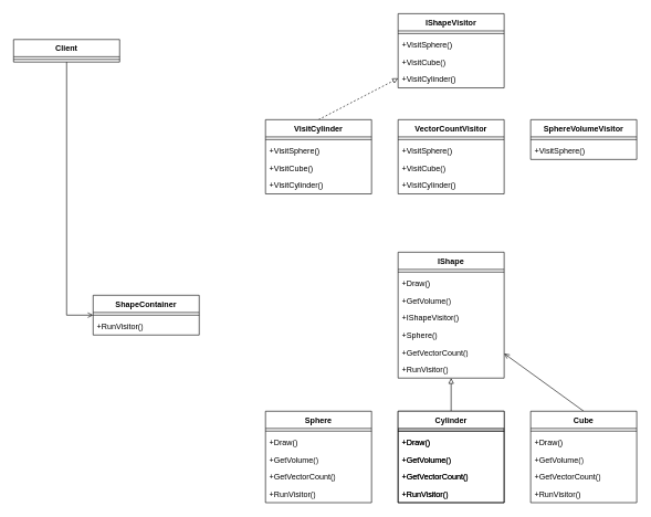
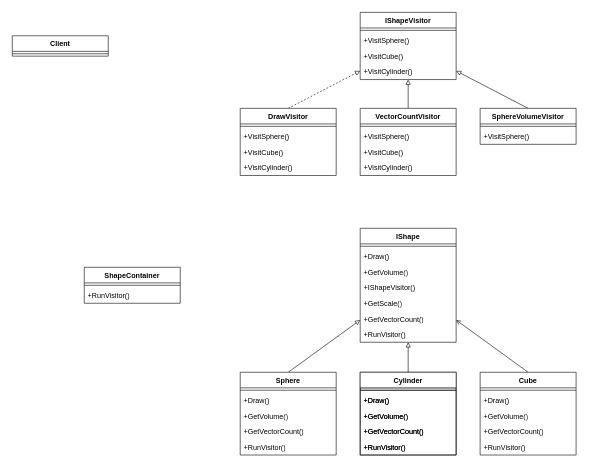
  <mxCell id="0" />
  <mxCell id="1" parent="0" />
  <mxCell id="2" value="IShapeVisitor" style="swimlane;fontStyle=1;align=center;verticalAlign=top;childLayout=stackLayout;horizontal=1;startSize=26;horizontalStack=0;resizeParent=1;resizeParentMax=0;resizeLast=0;collapsible=1;marginBottom=0;whiteSpace=wrap;html=1;" vertex="1" parent="1"><mxGeometry x="600" y="20" width="160" height="112" as="geometry" /></mxCell>
  <mxCell id="3" value="" style="line;strokeWidth=1;fillColor=none;align=left;verticalAlign=middle;spacingTop=-1;spacingLeft=3;spacingRight=3;rotatable=0;labelPosition=right;points=[];portConstraint=eastwest;strokeColor=inherit;" vertex="1" parent="2"><mxGeometry y="26" width="160" height="8" as="geometry" /></mxCell>
  <mxCell id="4" value="+VisitSphere()" style="text;strokeColor=none;fillColor=none;align=left;verticalAlign=top;spacingLeft=4;spacingRight=4;overflow=hidden;rotatable=0;points=[[0,0.5],[1,0.5]];portConstraint=eastwest;whiteSpace=wrap;html=1;" vertex="1" parent="2"><mxGeometry y="34" width="160" height="26" as="geometry" /></mxCell>
  <mxCell id="5" value="+VisitCube()" style="text;strokeColor=none;fillColor=none;align=left;verticalAlign=top;spacingLeft=4;spacingRight=4;overflow=hidden;rotatable=0;points=[[0,0.5],[1,0.5]];portConstraint=eastwest;whiteSpace=wrap;html=1;" vertex="1" parent="2"><mxGeometry y="60" width="160" height="26" as="geometry" /></mxCell>
  <mxCell id="6" value="+VisitCylinder()" style="text;strokeColor=none;fillColor=none;align=left;verticalAlign=top;spacingLeft=4;spacingRight=4;overflow=hidden;rotatable=0;points=[[0,0.5],[1,0.5]];portConstraint=eastwest;whiteSpace=wrap;html=1;" vertex="1" parent="2"><mxGeometry y="86" width="160" height="26" as="geometry" /></mxCell>
+ <mxCell id="7" style="edgeStyle=none;rounded=0;orthogonalLoop=1;jettySize=auto;html=1;exitX=0.5;exitY=0;exitDx=0;exitDy=0;endArrow=block;endFill=0;" edge="1" parent="1" source="8" target="2"><mxGeometry relative="1" as="geometry" /></mxCell>
  <mxCell id="8" value="VectorCountVisitor" style="swimlane;fontStyle=1;align=center;verticalAlign=top;childLayout=stackLayout;horizontal=1;startSize=26;horizontalStack=0;resizeParent=1;resizeParentMax=0;resizeLast=0;collapsible=1;marginBottom=0;whiteSpace=wrap;html=1;" vertex="1" parent="1"><mxGeometry x="600" y="180" width="160" height="112" as="geometry" /></mxCell>
  <mxCell id="9" value="" style="line;strokeWidth=1;fillColor=none;align=left;verticalAlign=middle;spacingTop=-1;spacingLeft=3;spacingRight=3;rotatable=0;labelPosition=right;points=[];portConstraint=eastwest;strokeColor=inherit;" vertex="1" parent="8"><mxGeometry y="26" width="160" height="8" as="geometry" /></mxCell>
  <mxCell id="10" value="+VisitSphere()" style="text;strokeColor=none;fillColor=none;align=left;verticalAlign=top;spacingLeft=4;spacingRight=4;overflow=hidden;rotatable=0;points=[[0,0.5],[1,0.5]];portConstraint=eastwest;whiteSpace=wrap;html=1;" vertex="1" parent="8"><mxGeometry y="34" width="160" height="26" as="geometry" /></mxCell>
  <mxCell id="11" value="+VisitCube()" style="text;strokeColor=none;fillColor=none;align=left;verticalAlign=top;spacingLeft=4;spacingRight=4;overflow=hidden;rotatable=0;points=[[0,0.5],[1,0.5]];portConstraint=eastwest;whiteSpace=wrap;html=1;" vertex="1" parent="8"><mxGeometry y="60" width="160" height="26" as="geometry" /></mxCell>
  <mxCell id="12" value="+VisitCylinder()" style="text;strokeColor=none;fillColor=none;align=left;verticalAlign=top;spacingLeft=4;spacingRight=4;overflow=hidden;rotatable=0;points=[[0,0.5],[1,0.5]];portConstraint=eastwest;whiteSpace=wrap;html=1;" vertex="1" parent="8"><mxGeometry y="86" width="160" height="26" as="geometry" /></mxCell>
  <mxCell id="13" style="edgeStyle=none;rounded=0;orthogonalLoop=1;jettySize=auto;html=1;exitX=0.5;exitY=0;exitDx=0;exitDy=0;endArrow=block;endFill=0;dashed=1;" edge="1" parent="1" source="14" target="2"><mxGeometry relative="1" as="geometry" /></mxCell>
- <mxCell id="14" value="VisitCylinder" style="swimlane;fontStyle=1;align=center;verticalAlign=top;childLayout=stackLayout;horizontal=1;startSize=26;horizontalStack=0;resizeParent=1;resizeParentMax=0;resizeLast=0;collapsible=1;marginBottom=0;whiteSpace=wrap;html=1;" vertex="1" parent="1"><mxGeometry x="400" y="180" width="160" height="112" as="geometry" /></mxCell>
+ <mxCell id="14" value="DrawVisitor" style="swimlane;fontStyle=1;align=center;verticalAlign=top;childLayout=stackLayout;horizontal=1;startSize=26;horizontalStack=0;resizeParent=1;resizeParentMax=0;resizeLast=0;collapsible=1;marginBottom=0;whiteSpace=wrap;html=1;" vertex="1" parent="1"><mxGeometry x="400" y="180" width="160" height="112" as="geometry" /></mxCell>
  <mxCell id="15" value="" style="line;strokeWidth=1;fillColor=none;align=left;verticalAlign=middle;spacingTop=-1;spacingLeft=3;spacingRight=3;rotatable=0;labelPosition=right;points=[];portConstraint=eastwest;strokeColor=inherit;" vertex="1" parent="14"><mxGeometry y="26" width="160" height="8" as="geometry" /></mxCell>
  <mxCell id="16" value="+VisitSphere()" style="text;strokeColor=none;fillColor=none;align=left;verticalAlign=top;spacingLeft=4;spacingRight=4;overflow=hidden;rotatable=0;points=[[0,0.5],[1,0.5]];portConstraint=eastwest;whiteSpace=wrap;html=1;" vertex="1" parent="14"><mxGeometry y="34" width="160" height="26" as="geometry" /></mxCell>
  <mxCell id="17" value="+VisitCube()" style="text;strokeColor=none;fillColor=none;align=left;verticalAlign=top;spacingLeft=4;spacingRight=4;overflow=hidden;rotatable=0;points=[[0,0.5],[1,0.5]];portConstraint=eastwest;whiteSpace=wrap;html=1;" vertex="1" parent="14"><mxGeometry y="60" width="160" height="26" as="geometry" /></mxCell>
  <mxCell id="18" value="+VisitCylinder()" style="text;strokeColor=none;fillColor=none;align=left;verticalAlign=top;spacingLeft=4;spacingRight=4;overflow=hidden;rotatable=0;points=[[0,0.5],[1,0.5]];portConstraint=eastwest;whiteSpace=wrap;html=1;" vertex="1" parent="14"><mxGeometry y="86" width="160" height="26" as="geometry" /></mxCell>
+ <mxCell id="19" style="edgeStyle=none;rounded=0;orthogonalLoop=1;jettySize=auto;html=1;exitX=0.5;exitY=0;exitDx=0;exitDy=0;endArrow=block;endFill=0;" edge="1" parent="1" source="20" target="2"><mxGeometry relative="1" as="geometry" /></mxCell>
  <mxCell id="20" value="SphereVolumeVisitor" style="swimlane;fontStyle=1;align=center;verticalAlign=top;childLayout=stackLayout;horizontal=1;startSize=26;horizontalStack=0;resizeParent=1;resizeParentMax=0;resizeLast=0;collapsible=1;marginBottom=0;whiteSpace=wrap;html=1;" vertex="1" parent="1"><mxGeometry x="800" y="180" width="160" height="60" as="geometry" /></mxCell>
  <mxCell id="21" value="" style="line;strokeWidth=1;fillColor=none;align=left;verticalAlign=middle;spacingTop=-1;spacingLeft=3;spacingRight=3;rotatable=0;labelPosition=right;points=[];portConstraint=eastwest;strokeColor=inherit;" vertex="1" parent="20"><mxGeometry y="26" width="160" height="8" as="geometry" /></mxCell>
  <mxCell id="22" value="+VisitSphere()" style="text;strokeColor=none;fillColor=none;align=left;verticalAlign=top;spacingLeft=4;spacingRight=4;overflow=hidden;rotatable=0;points=[[0,0.5],[1,0.5]];portConstraint=eastwest;whiteSpace=wrap;html=1;" vertex="1" parent="20"><mxGeometry y="34" width="160" height="26" as="geometry" /></mxCell>
  <mxCell id="23" value="IShape" style="swimlane;fontStyle=1;align=center;verticalAlign=top;childLayout=stackLayout;horizontal=1;startSize=26;horizontalStack=0;resizeParent=1;resizeParentMax=0;resizeLast=0;collapsible=1;marginBottom=0;whiteSpace=wrap;html=1;" vertex="1" parent="1"><mxGeometry x="600" y="380" width="160" height="190" as="geometry" /></mxCell>
  <mxCell id="24" value="" style="line;strokeWidth=1;fillColor=none;align=left;verticalAlign=middle;spacingTop=-1;spacingLeft=3;spacingRight=3;rotatable=0;labelPosition=right;points=[];portConstraint=eastwest;strokeColor=inherit;" vertex="1" parent="23"><mxGeometry y="26" width="160" height="8" as="geometry" /></mxCell>
  <mxCell id="25" value="+Draw()" style="text;strokeColor=none;fillColor=none;align=left;verticalAlign=top;spacingLeft=4;spacingRight=4;overflow=hidden;rotatable=0;points=[[0,0.5],[1,0.5]];portConstraint=eastwest;whiteSpace=wrap;html=1;" vertex="1" parent="23"><mxGeometry y="34" width="160" height="26" as="geometry" /></mxCell>
  <mxCell id="26" value="+GetVolume()" style="text;strokeColor=none;fillColor=none;align=left;verticalAlign=top;spacingLeft=4;spacingRight=4;overflow=hidden;rotatable=0;points=[[0,0.5],[1,0.5]];portConstraint=eastwest;whiteSpace=wrap;html=1;" vertex="1" parent="23"><mxGeometry y="60" width="160" height="26" as="geometry" /></mxCell>
  <mxCell id="27" value="+IShapeVisitor()" style="text;strokeColor=none;fillColor=none;align=left;verticalAlign=top;spacingLeft=4;spacingRight=4;overflow=hidden;rotatable=0;points=[[0,0.5],[1,0.5]];portConstraint=eastwest;whiteSpace=wrap;html=1;" vertex="1" parent="23"><mxGeometry y="86" width="160" height="26" as="geometry" /></mxCell>
- <mxCell id="28" value="+Sphere()" style="text;strokeColor=none;fillColor=none;align=left;verticalAlign=top;spacingLeft=4;spacingRight=4;overflow=hidden;rotatable=0;points=[[0,0.5],[1,0.5]];portConstraint=eastwest;whiteSpace=wrap;html=1;" vertex="1" parent="23"><mxGeometry y="112" width="160" height="26" as="geometry" /></mxCell>
+ <mxCell id="28" value="+GetScale()" style="text;strokeColor=none;fillColor=none;align=left;verticalAlign=top;spacingLeft=4;spacingRight=4;overflow=hidden;rotatable=0;points=[[0,0.5],[1,0.5]];portConstraint=eastwest;whiteSpace=wrap;html=1;" vertex="1" parent="23"><mxGeometry y="112" width="160" height="26" as="geometry" /></mxCell>
  <mxCell id="29" value="+GetVectorCount()" style="text;strokeColor=none;fillColor=none;align=left;verticalAlign=top;spacingLeft=4;spacingRight=4;overflow=hidden;rotatable=0;points=[[0,0.5],[1,0.5]];portConstraint=eastwest;whiteSpace=wrap;html=1;" vertex="1" parent="23"><mxGeometry y="138" width="160" height="26" as="geometry" /></mxCell>
  <mxCell id="30" value="+RunVisitor()" style="text;strokeColor=none;fillColor=none;align=left;verticalAlign=top;spacingLeft=4;spacingRight=4;overflow=hidden;rotatable=0;points=[[0,0.5],[1,0.5]];portConstraint=eastwest;whiteSpace=wrap;html=1;" vertex="1" parent="23"><mxGeometry y="164" width="160" height="26" as="geometry" /></mxCell>
  <mxCell id="31" value="Cylinder" style="swimlane;fontStyle=1;align=center;verticalAlign=top;childLayout=stackLayout;horizontal=1;startSize=26;horizontalStack=0;resizeParent=1;resizeParentMax=0;resizeLast=0;collapsible=1;marginBottom=0;whiteSpace=wrap;html=1;" vertex="1" parent="1"><mxGeometry x="600" y="620" width="160" height="138" as="geometry" /></mxCell>
  <mxCell id="32" value="" style="line;strokeWidth=1;fillColor=none;align=left;verticalAlign=middle;spacingTop=-1;spacingLeft=3;spacingRight=3;rotatable=0;labelPosition=right;points=[];portConstraint=eastwest;strokeColor=inherit;" vertex="1" parent="31"><mxGeometry y="26" width="160" height="8" as="geometry" /></mxCell>
  <mxCell id="33" value="+Draw()" style="text;strokeColor=none;fillColor=none;align=left;verticalAlign=top;spacingLeft=4;spacingRight=4;overflow=hidden;rotatable=0;points=[[0,0.5],[1,0.5]];portConstraint=eastwest;whiteSpace=wrap;html=1;" vertex="1" parent="31"><mxGeometry y="34" width="160" height="26" as="geometry" /></mxCell>
  <mxCell id="34" value="+GetVolume()" style="text;strokeColor=none;fillColor=none;align=left;verticalAlign=top;spacingLeft=4;spacingRight=4;overflow=hidden;rotatable=0;points=[[0,0.5],[1,0.5]];portConstraint=eastwest;whiteSpace=wrap;html=1;" vertex="1" parent="31"><mxGeometry y="60" width="160" height="26" as="geometry" /></mxCell>
  <mxCell id="35" value="+GetVectorCount()" style="text;strokeColor=none;fillColor=none;align=left;verticalAlign=top;spacingLeft=4;spacingRight=4;overflow=hidden;rotatable=0;points=[[0,0.5],[1,0.5]];portConstraint=eastwest;whiteSpace=wrap;html=1;" vertex="1" parent="31"><mxGeometry y="86" width="160" height="26" as="geometry" /></mxCell>
  <mxCell id="36" value="+RunVisitor()" style="text;strokeColor=none;fillColor=none;align=left;verticalAlign=top;spacingLeft=4;spacingRight=4;overflow=hidden;rotatable=0;points=[[0,0.5],[1,0.5]];portConstraint=eastwest;whiteSpace=wrap;html=1;" vertex="1" parent="31"><mxGeometry y="112" width="160" height="26" as="geometry" /></mxCell>
  <mxCell id="37" style="edgeStyle=none;rounded=0;orthogonalLoop=1;jettySize=auto;html=1;exitX=0.5;exitY=0;exitDx=0;exitDy=0;endArrow=open;endFill=0;" edge="1" parent="1" source="38" target="23"><mxGeometry relative="1" as="geometry" /></mxCell>
  <mxCell id="38" value="Cube" style="swimlane;fontStyle=1;align=center;verticalAlign=top;childLayout=stackLayout;horizontal=1;startSize=26;horizontalStack=0;resizeParent=1;resizeParentMax=0;resizeLast=0;collapsible=1;marginBottom=0;whiteSpace=wrap;html=1;" vertex="1" parent="1"><mxGeometry x="800" y="620" width="160" height="138" as="geometry" /></mxCell>
  <mxCell id="39" value="" style="line;strokeWidth=1;fillColor=none;align=left;verticalAlign=middle;spacingTop=-1;spacingLeft=3;spacingRight=3;rotatable=0;labelPosition=right;points=[];portConstraint=eastwest;strokeColor=inherit;" vertex="1" parent="38"><mxGeometry y="26" width="160" height="8" as="geometry" /></mxCell>
  <mxCell id="40" value="+Draw()" style="text;strokeColor=none;fillColor=none;align=left;verticalAlign=top;spacingLeft=4;spacingRight=4;overflow=hidden;rotatable=0;points=[[0,0.5],[1,0.5]];portConstraint=eastwest;whiteSpace=wrap;html=1;" vertex="1" parent="38"><mxGeometry y="34" width="160" height="26" as="geometry" /></mxCell>
  <mxCell id="41" value="+GetVolume()" style="text;strokeColor=none;fillColor=none;align=left;verticalAlign=top;spacingLeft=4;spacingRight=4;overflow=hidden;rotatable=0;points=[[0,0.5],[1,0.5]];portConstraint=eastwest;whiteSpace=wrap;html=1;" vertex="1" parent="38"><mxGeometry y="60" width="160" height="26" as="geometry" /></mxCell>
  <mxCell id="42" value="+GetVectorCount()" style="text;strokeColor=none;fillColor=none;align=left;verticalAlign=top;spacingLeft=4;spacingRight=4;overflow=hidden;rotatable=0;points=[[0,0.5],[1,0.5]];portConstraint=eastwest;whiteSpace=wrap;html=1;" vertex="1" parent="38"><mxGeometry y="86" width="160" height="26" as="geometry" /></mxCell>
  <mxCell id="43" value="+RunVisitor()" style="text;strokeColor=none;fillColor=none;align=left;verticalAlign=top;spacingLeft=4;spacingRight=4;overflow=hidden;rotatable=0;points=[[0,0.5],[1,0.5]];portConstraint=eastwest;whiteSpace=wrap;html=1;" vertex="1" parent="38"><mxGeometry y="112" width="160" height="26" as="geometry" /></mxCell>
  <mxCell id="44" style="edgeStyle=none;rounded=0;orthogonalLoop=1;jettySize=auto;html=1;exitX=0.5;exitY=0;exitDx=0;exitDy=0;endArrow=block;endFill=0;" edge="1" parent="1" source="45" target="23"><mxGeometry relative="1" as="geometry" /></mxCell>
  <mxCell id="45" value="Cylinder" style="swimlane;fontStyle=1;align=center;verticalAlign=top;childLayout=stackLayout;horizontal=1;startSize=26;horizontalStack=0;resizeParent=1;resizeParentMax=0;resizeLast=0;collapsible=1;marginBottom=0;whiteSpace=wrap;html=1;" vertex="1" parent="1"><mxGeometry x="600" y="620" width="160" height="138" as="geometry" /></mxCell>
  <mxCell id="46" value="" style="line;strokeWidth=1;fillColor=none;align=left;verticalAlign=middle;spacingTop=-1;spacingLeft=3;spacingRight=3;rotatable=0;labelPosition=right;points=[];portConstraint=eastwest;strokeColor=inherit;" vertex="1" parent="45"><mxGeometry y="26" width="160" height="8" as="geometry" /></mxCell>
  <mxCell id="47" value="+Draw()" style="text;strokeColor=none;fillColor=none;align=left;verticalAlign=top;spacingLeft=4;spacingRight=4;overflow=hidden;rotatable=0;points=[[0,0.5],[1,0.5]];portConstraint=eastwest;whiteSpace=wrap;html=1;" vertex="1" parent="45"><mxGeometry y="34" width="160" height="26" as="geometry" /></mxCell>
  <mxCell id="48" value="+GetVolume()" style="text;strokeColor=none;fillColor=none;align=left;verticalAlign=top;spacingLeft=4;spacingRight=4;overflow=hidden;rotatable=0;points=[[0,0.5],[1,0.5]];portConstraint=eastwest;whiteSpace=wrap;html=1;" vertex="1" parent="45"><mxGeometry y="60" width="160" height="26" as="geometry" /></mxCell>
  <mxCell id="49" value="+GetVectorCount()" style="text;strokeColor=none;fillColor=none;align=left;verticalAlign=top;spacingLeft=4;spacingRight=4;overflow=hidden;rotatable=0;points=[[0,0.5],[1,0.5]];portConstraint=eastwest;whiteSpace=wrap;html=1;" vertex="1" parent="45"><mxGeometry y="86" width="160" height="26" as="geometry" /></mxCell>
  <mxCell id="50" value="+RunVisitor()" style="text;strokeColor=none;fillColor=none;align=left;verticalAlign=top;spacingLeft=4;spacingRight=4;overflow=hidden;rotatable=0;points=[[0,0.5],[1,0.5]];portConstraint=eastwest;whiteSpace=wrap;html=1;" vertex="1" parent="45"><mxGeometry y="112" width="160" height="26" as="geometry" /></mxCell>
+ <mxCell id="51" style="edgeStyle=none;rounded=0;orthogonalLoop=1;jettySize=auto;html=1;exitX=0.5;exitY=0;exitDx=0;exitDy=0;endArrow=block;endFill=0;" edge="1" parent="1" source="52" target="23"><mxGeometry relative="1" as="geometry" /></mxCell>
  <mxCell id="52" value="Sphere" style="swimlane;fontStyle=1;align=center;verticalAlign=top;childLayout=stackLayout;horizontal=1;startSize=26;horizontalStack=0;resizeParent=1;resizeParentMax=0;resizeLast=0;collapsible=1;marginBottom=0;whiteSpace=wrap;html=1;" vertex="1" parent="1"><mxGeometry x="400" y="620" width="160" height="138" as="geometry" /></mxCell>
  <mxCell id="53" value="" style="line;strokeWidth=1;fillColor=none;align=left;verticalAlign=middle;spacingTop=-1;spacingLeft=3;spacingRight=3;rotatable=0;labelPosition=right;points=[];portConstraint=eastwest;strokeColor=inherit;" vertex="1" parent="52"><mxGeometry y="26" width="160" height="8" as="geometry" /></mxCell>
  <mxCell id="54" value="+Draw()" style="text;strokeColor=none;fillColor=none;align=left;verticalAlign=top;spacingLeft=4;spacingRight=4;overflow=hidden;rotatable=0;points=[[0,0.5],[1,0.5]];portConstraint=eastwest;whiteSpace=wrap;html=1;" vertex="1" parent="52"><mxGeometry y="34" width="160" height="26" as="geometry" /></mxCell>
  <mxCell id="55" value="+GetVolume()" style="text;strokeColor=none;fillColor=none;align=left;verticalAlign=top;spacingLeft=4;spacingRight=4;overflow=hidden;rotatable=0;points=[[0,0.5],[1,0.5]];portConstraint=eastwest;whiteSpace=wrap;html=1;" vertex="1" parent="52"><mxGeometry y="60" width="160" height="26" as="geometry" /></mxCell>
  <mxCell id="56" value="+GetVectorCount()" style="text;strokeColor=none;fillColor=none;align=left;verticalAlign=top;spacingLeft=4;spacingRight=4;overflow=hidden;rotatable=0;points=[[0,0.5],[1,0.5]];portConstraint=eastwest;whiteSpace=wrap;html=1;" vertex="1" parent="52"><mxGeometry y="86" width="160" height="26" as="geometry" /></mxCell>
  <mxCell id="57" value="+RunVisitor()" style="text;strokeColor=none;fillColor=none;align=left;verticalAlign=top;spacingLeft=4;spacingRight=4;overflow=hidden;rotatable=0;points=[[0,0.5],[1,0.5]];portConstraint=eastwest;whiteSpace=wrap;html=1;" vertex="1" parent="52"><mxGeometry y="112" width="160" height="26" as="geometry" /></mxCell>
  <mxCell id="58" value="ShapeContainer" style="swimlane;fontStyle=1;align=center;verticalAlign=top;childLayout=stackLayout;horizontal=1;startSize=26;horizontalStack=0;resizeParent=1;resizeParentMax=0;resizeLast=0;collapsible=1;marginBottom=0;whiteSpace=wrap;html=1;" vertex="1" parent="1"><mxGeometry x="140" y="445" width="160" height="60" as="geometry" /></mxCell>
  <mxCell id="59" value="" style="line;strokeWidth=1;fillColor=none;align=left;verticalAlign=middle;spacingTop=-1;spacingLeft=3;spacingRight=3;rotatable=0;labelPosition=right;points=[];portConstraint=eastwest;strokeColor=inherit;" vertex="1" parent="58"><mxGeometry y="26" width="160" height="8" as="geometry" /></mxCell>
  <mxCell id="60" value="+RunVisitor()" style="text;strokeColor=none;fillColor=none;align=left;verticalAlign=top;spacingLeft=4;spacingRight=4;overflow=hidden;rotatable=0;points=[[0,0.5],[1,0.5]];portConstraint=eastwest;whiteSpace=wrap;html=1;" vertex="1" parent="58"><mxGeometry y="34" width="160" height="26" as="geometry" /></mxCell>
- <mxCell id="61" style="edgeStyle=orthogonalEdgeStyle;rounded=0;orthogonalLoop=1;jettySize=auto;html=1;exitX=0.5;exitY=1;exitDx=0;exitDy=0;entryX=0;entryY=0.5;entryDx=0;entryDy=0;endArrow=open;endFill=0;" edge="1" parent="1" source="62" target="58"><mxGeometry relative="1" as="geometry" /></mxCell>
  <mxCell id="62" value="Client" style="swimlane;fontStyle=1;align=center;verticalAlign=top;childLayout=stackLayout;horizontal=1;startSize=26;horizontalStack=0;resizeParent=1;resizeParentMax=0;resizeLast=0;collapsible=1;marginBottom=0;whiteSpace=wrap;html=1;" vertex="1" parent="1"><mxGeometry y="59" width="160" height="34" as="geometry" x="20" /></mxCell>
  <mxCell id="63" value="" style="line;strokeWidth=1;fillColor=none;align=left;verticalAlign=middle;spacingTop=-1;spacingLeft=3;spacingRight=3;rotatable=0;labelPosition=right;points=[];portConstraint=eastwest;strokeColor=inherit;" vertex="1" parent="62"><mxGeometry y="26" width="160" height="8" as="geometry" /></mxCell>
